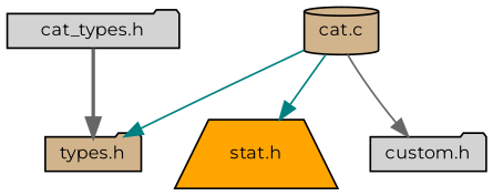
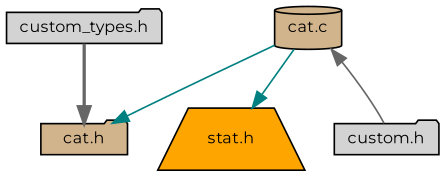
  digraph {
    fontname=Montserrat
    node [color=black fillcolor=tan fontname=Montserrat fontsize=10 shape=folder style=filled]
    edge [color=teal fontname=Montserrat fontsize=10 labelfontname=Helvetica labelfontsize=10 style=solid]
    n1 [fontcolor=black height=0.2 label="cat.c" shape=cylinder width=0.4]
-   n2 [height=0.2 label="types.h" width=0.4]
+   n2 [height=0.2 label="cat.h" width=0.4]
    n3 [fillcolor=orange height=0.2 label="stat.h" shape=trapezium width=0.4]
    n4 [fillcolor=lightgrey height=0.2 label="custom.h" width=0.4]
-   n5 [fillcolor=lightgrey height=0.2 label="cat_types.h" width=0.4]
+   n5 [fillcolor=lightgrey height=0.2 label="custom_types.h" width=0.4]
    n1 -> n2
    n1 -> n3
-   n1 -> n4 [color=gray40]
+   n4 -> n1 [color=gray40]
    n5 -> n2 [color=gray40 style=bold]
  }
